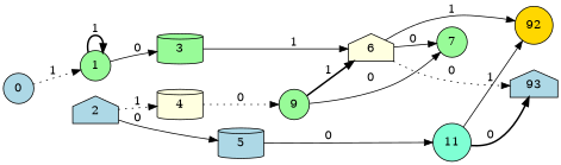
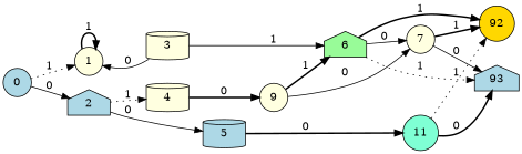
  digraph {
    rankdir=LR
    node [fillcolor=lightblue shape=circle style=filled]
    edge [style=solid]
    n1 [label=0]
-   n2 [fillcolor=palegreen label=1]
+   n2 [fillcolor=lightyellow label=1]
    n3 [label=2 shape=house]
-   n4 [fillcolor=palegreen label=3 shape=cylinder]
+   n4 [fillcolor=lightyellow label=3 shape=cylinder]
    n5 [fillcolor=lightyellow label=4 shape=cylinder]
    n6 [label=5 shape=cylinder]
-   n7 [fillcolor=lightyellow label=6 shape=house]
-   n8 [fillcolor=palegreen label=9]
+   n7 [fillcolor=palegreen label=6 shape=house]
+   n8 [fillcolor=lightyellow label=9]
    n9 [fillcolor=aquamarine label=11]
-   n10 [fillcolor=palegreen label=7]
+   n10 [fillcolor=lightyellow label=7]
    n11 [fillcolor=gold label=92]
    n12 [label=93 shape=house]
    n1 -> n2 [label=1 style=dotted]
+   n1 -> n3 [label=0]
    n2 -> n2 [label=1 style=bold]
-   n2 -> n4 [label=0]
+   n4 -> n2 [label=0]
    n3 -> n5 [label=1 style=dotted]
    n3 -> n6 [label=0]
    n4 -> n7 [label=1]
-   n5 -> n8 [label=0 style=dotted]
-   n6 -> n9 [label=0]
+   n5 -> n8 [label=0 style=bold]
+   n6 -> n9 [label=0 style=bold]
    n7 -> n10 [label=0]
-   n7 -> n11 [label=1]
-   n7 -> n12 [label=0 style=dotted]
+   n7 -> n11 [label=1 style=bold]
+   n7 -> n12 [label=1 style=dotted]
    n8 -> n7 [label=1 style=bold]
    n8 -> n10 [label=0]
-   n9 -> n11 [label=1]
+   n9 -> n11 [label=1 style=dotted]
    n9 -> n12 [label=0 style=bold]
+   n10 -> n11 [label=1 style=bold]
+   n10 -> n12 [label=0]
  }
